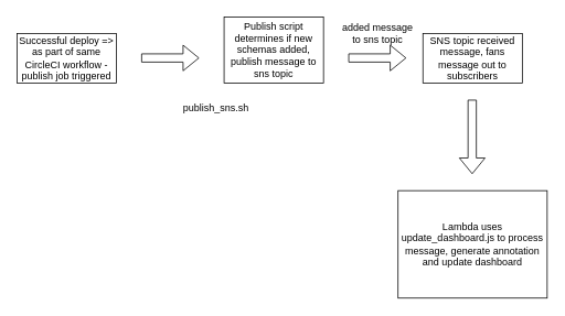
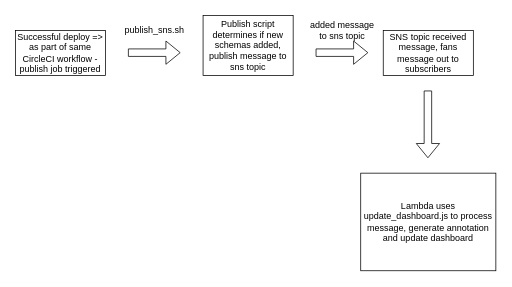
  <mxCell id="0" />
  <mxCell id="1" parent="0" />
  <mxCell id="2" value="Successful deploy =&amp;gt; as part of same CircleCI workflow -publish job triggered" style="rounded=0;whiteSpace=wrap;html=1;" vertex="1" parent="1"><mxGeometry x="20" y="40" width="120" height="60" as="geometry" /></mxCell>
  <mxCell id="3" value="" style="shape=flexArrow;endArrow=classic;html=1;rounded=0;" edge="1" parent="1"><mxGeometry width="50" height="50" relative="1" as="geometry"><mxPoint x="170" y="69.5" as="sourcePoint" /><mxPoint x="240" y="69.5" as="targetPoint" /></mxGeometry></mxCell>
- <mxCell id="4" value="publish_sns.sh" style="text;html=1;align=center;verticalAlign=middle;resizable=0;points=[];autosize=1;strokeColor=none;fillColor=none;" vertex="1" parent="1"><mxGeometry x="215" y="120" width="90" height="20" as="geometry" /></mxCell>
+ <mxCell id="4" value="publish_sns.sh" style="text;html=1;align=center;verticalAlign=middle;resizable=0;points=[];autosize=1;strokeColor=none;fillColor=none;" vertex="1" parent="1"><mxGeometry x="160" y="30" width="90" height="20" as="geometry" /></mxCell>
  <mxCell id="5" value="Publish script determines if new schemas added, publish message to sns topic" style="rounded=0;whiteSpace=wrap;html=1;" vertex="1" parent="1"><mxGeometry x="270" y="20" width="120" height="80" as="geometry" /></mxCell>
  <mxCell id="6" value="" style="shape=flexArrow;endArrow=classic;html=1;rounded=0;" edge="1" parent="1"><mxGeometry width="50" height="50" relative="1" as="geometry"><mxPoint x="420" y="69.5" as="sourcePoint" /><mxPoint x="490" y="69.5" as="targetPoint" /></mxGeometry></mxCell>
  <mxCell id="7" value="added message &lt;br&gt;to sns topic" style="text;html=1;align=center;verticalAlign=middle;resizable=0;points=[];autosize=1;strokeColor=none;fillColor=none;" vertex="1" parent="1"><mxGeometry x="400" y="25" width="110" height="30" as="geometry" /></mxCell>
  <mxCell id="8" value="SNS topic received message, fans message out to subscribers" style="rounded=0;whiteSpace=wrap;html=1;" vertex="1" parent="1"><mxGeometry x="510" y="40" width="120" height="60" as="geometry" /></mxCell>
  <mxCell id="9" value="" style="shape=flexArrow;endArrow=classic;html=1;rounded=0;" edge="1" parent="1"><mxGeometry width="50" height="50" relative="1" as="geometry"><mxPoint x="569.5" y="120" as="sourcePoint" /><mxPoint x="569.5" y="210" as="targetPoint" /></mxGeometry></mxCell>
  <mxCell id="10" value="Lambda uses update_dashboard.js to process message, generate annotation and update dashboard" style="rounded=0;whiteSpace=wrap;html=1;" vertex="1" parent="1"><mxGeometry x="480" y="230" width="180" height="130" as="geometry" /></mxCell>
  <mxCell id="11" style="edgeStyle=orthogonalEdgeStyle;rounded=0;orthogonalLoop=1;jettySize=auto;html=1;exitX=0.5;exitY=1;exitDx=0;exitDy=0;" edge="1" parent="1" source="10" target="10"><mxGeometry relative="1" as="geometry" /></mxCell>
